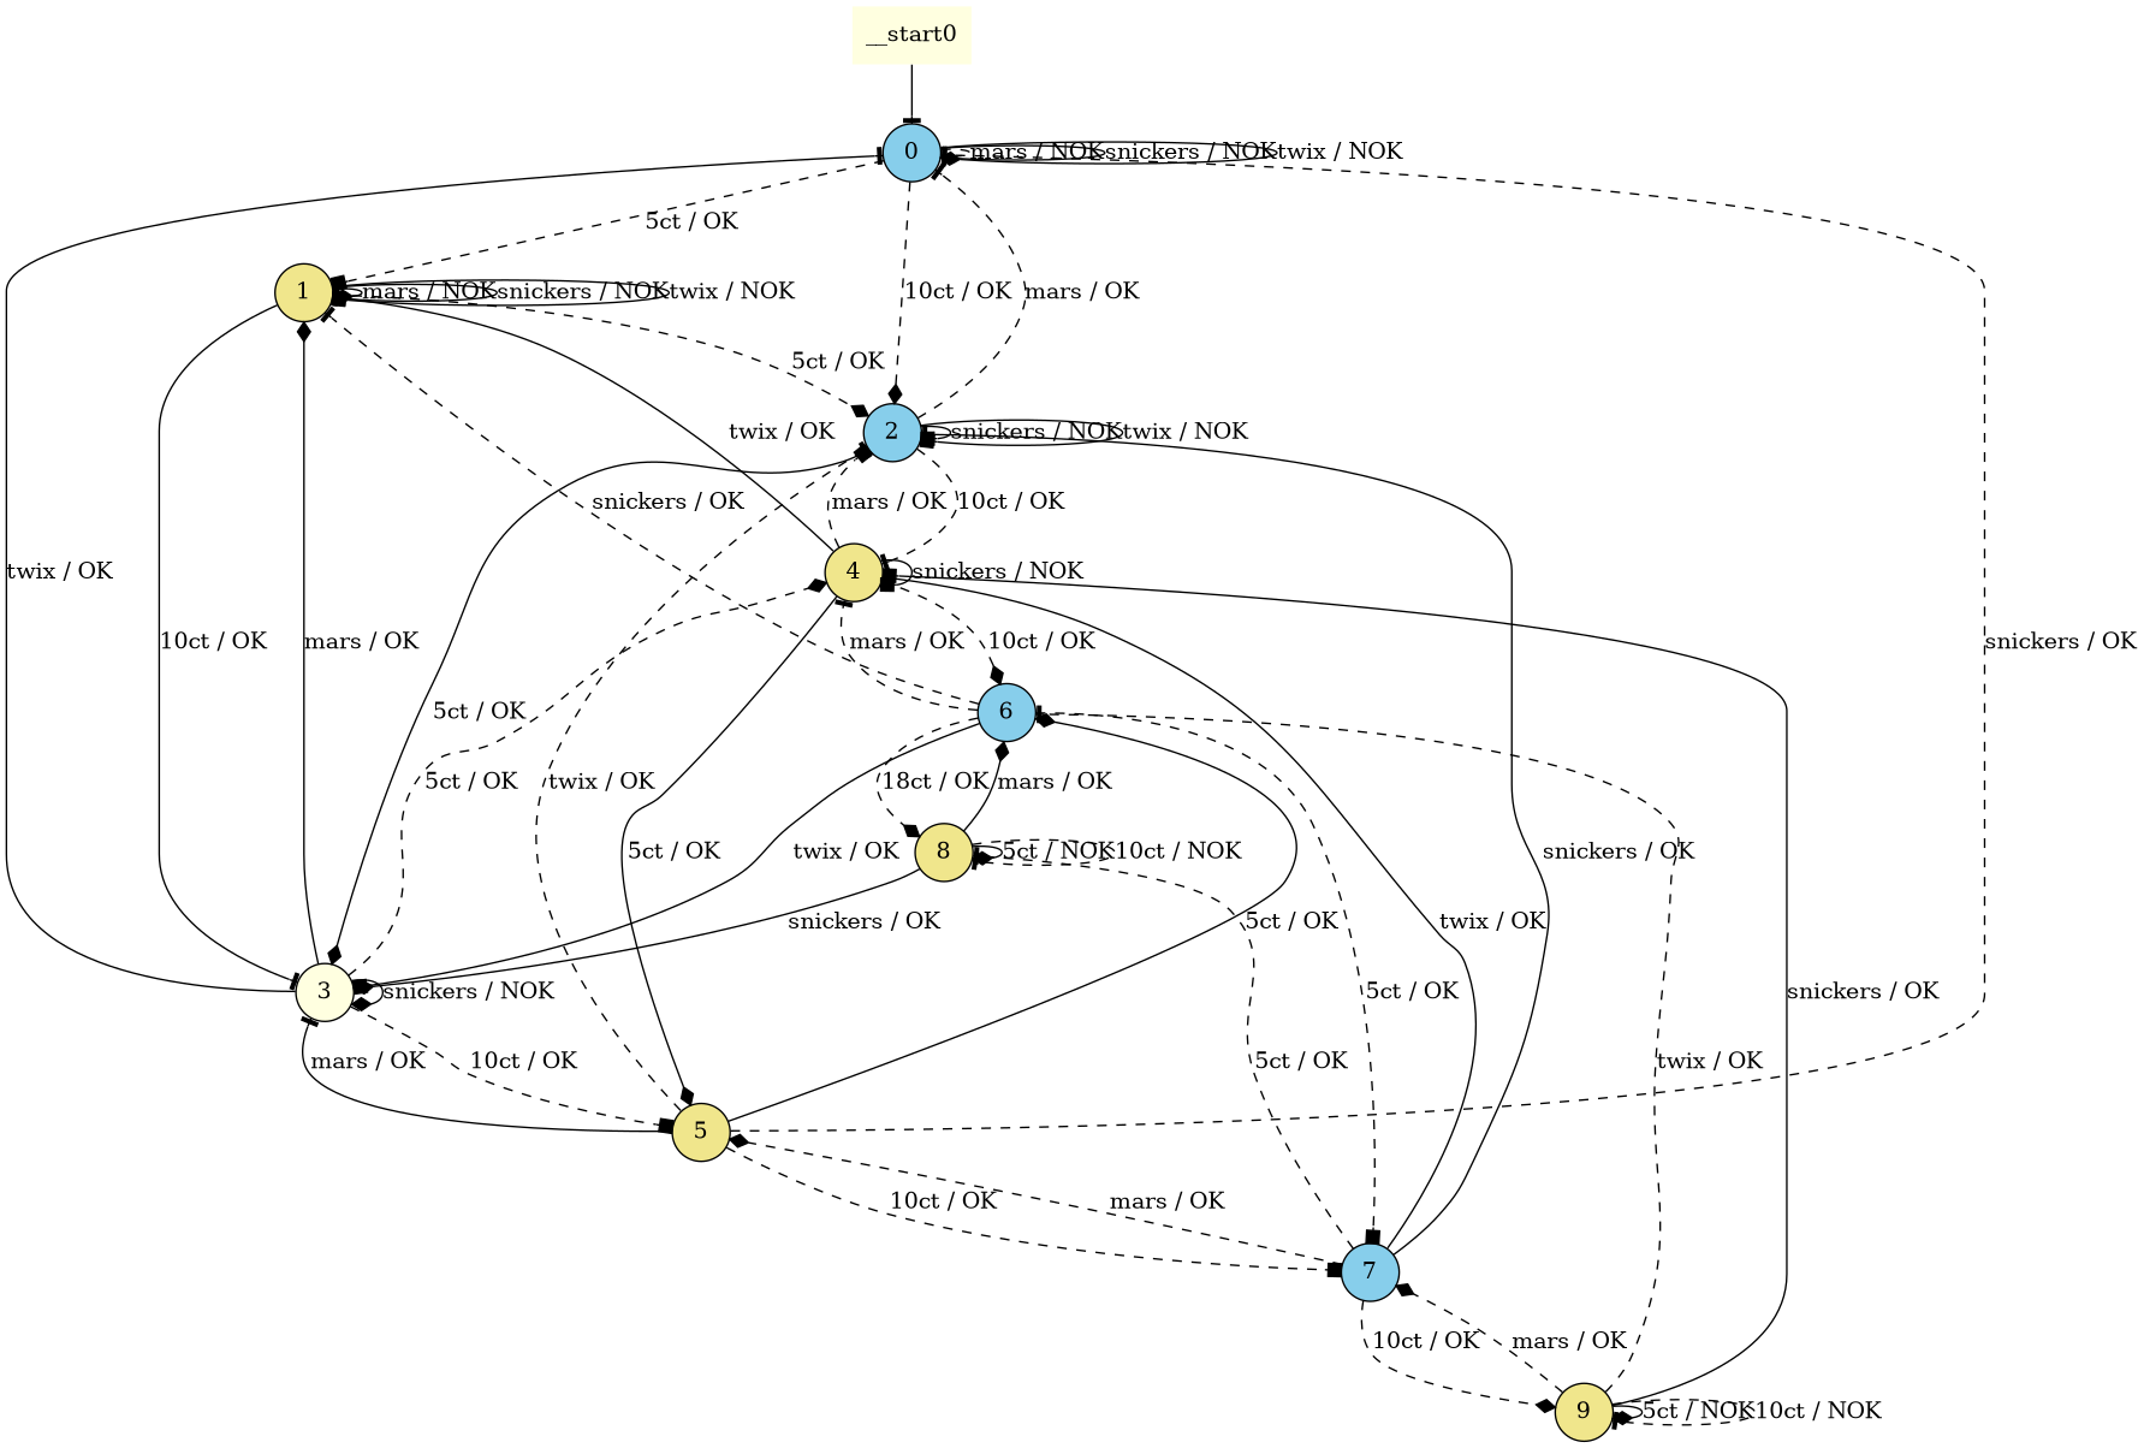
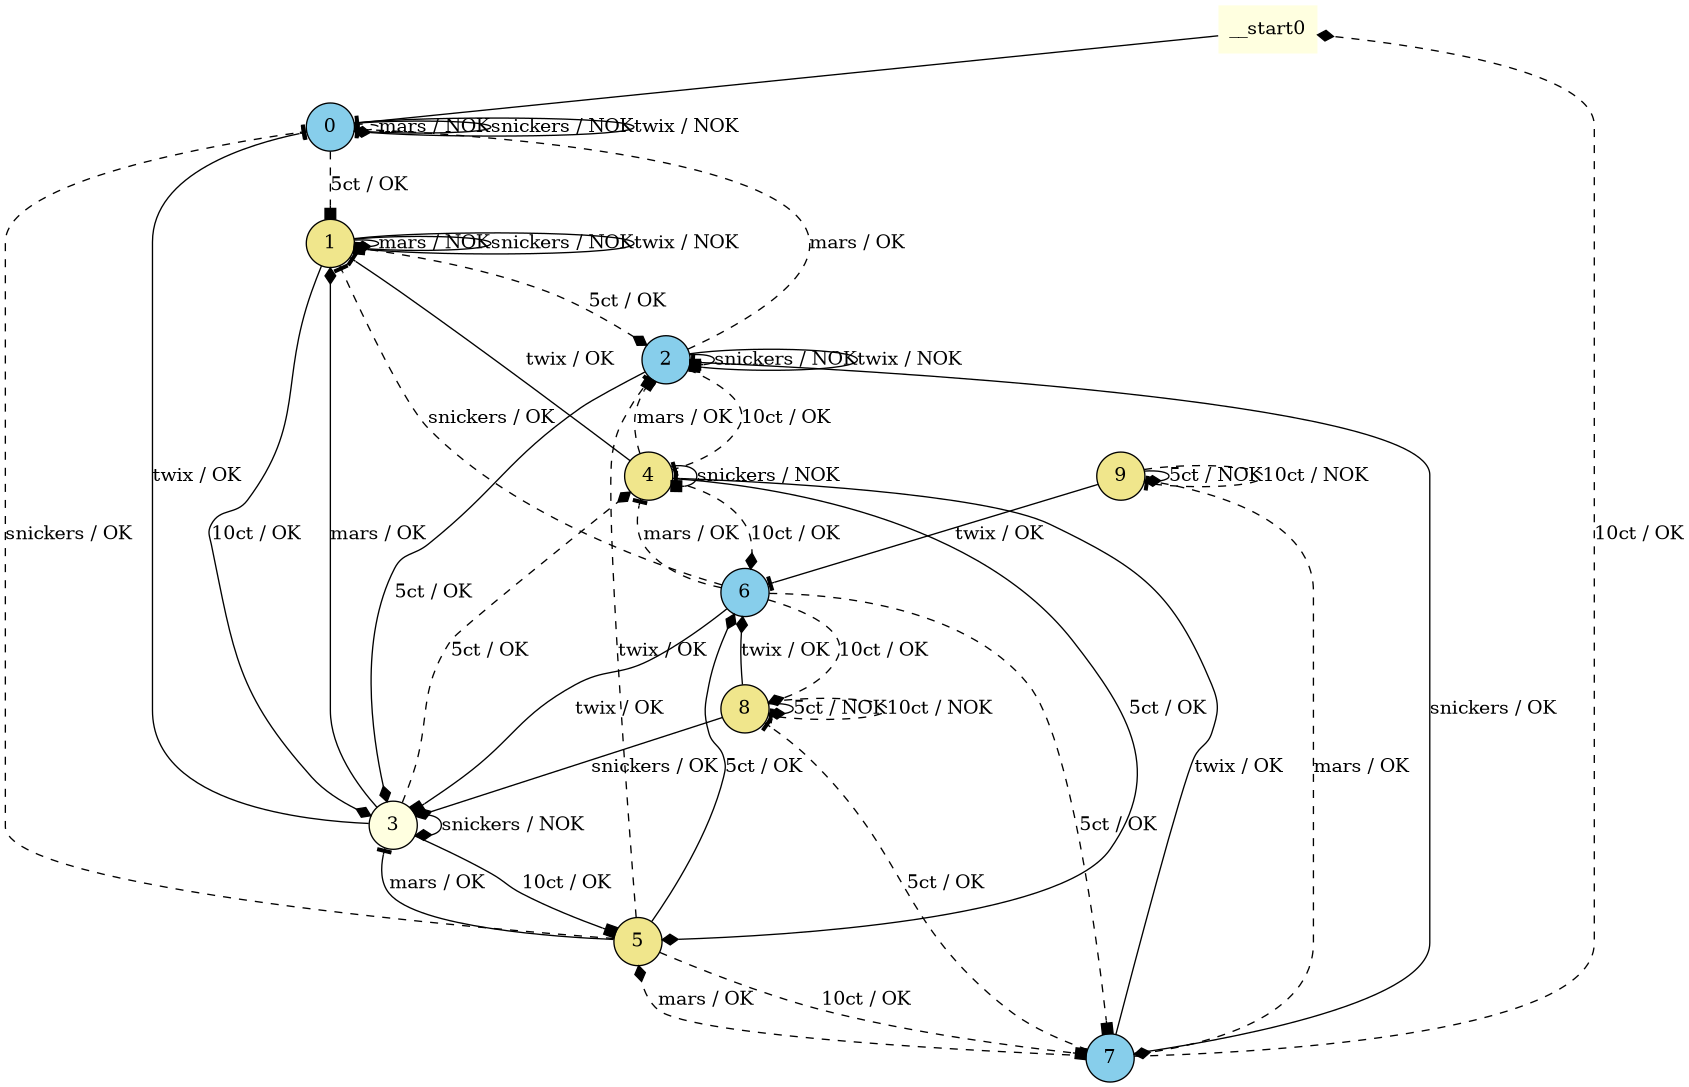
  digraph {
    node [fillcolor=khaki shape=circle style=filled]
    edge [arrowhead=diamond style=solid]
    __start0 [fillcolor=lightyellow shape=none]
    n2 [fillcolor=skyblue label=0]
    n3 [label=1]
    n4 [fillcolor=skyblue label=2]
    n5 [fillcolor=lightyellow label=3]
    n6 [label=4]
    n7 [label=5]
    n8 [fillcolor=skyblue label=6]
    n9 [fillcolor=skyblue label=7]
    n10 [label=8]
    n11 [label=9]
    __start0 -> n2 [arrowhead=tee]
    n2 -> n2 [arrowhead=tee label="mars / NOK" style=dashed]
    n2 -> n2 [arrowhead=tee label="snickers / NOK"]
    n2 -> n2 [label="twix / NOK"]
    n2 -> n3 [arrowhead=box label="5ct / OK" style=dashed]
-   n2 -> n4 [label="10ct / OK" style=dashed]
    n3 -> n3 [label="mars / NOK"]
    n3 -> n3 [arrowhead=box label="snickers / NOK"]
    n3 -> n3 [arrowhead=box label="twix / NOK"]
    n3 -> n4 [label="5ct / OK" style=dashed]
-   n3 -> n5 [arrowhead=tee label="10ct / OK"]
+   n3 -> n5 [label="10ct / OK"]
    n4 -> n2 [arrowhead=tee label="mars / OK" style=dashed]
    n4 -> n4 [arrowhead=box label="snickers / NOK"]
    n4 -> n4 [arrowhead=box label="twix / NOK"]
    n4 -> n5 [label="5ct / OK"]
    n4 -> n6 [arrowhead=tee label="10ct / OK" style=dashed]
    n5 -> n2 [arrowhead=tee label="twix / OK"]
    n5 -> n3 [label="mars / OK"]
    n5 -> n5 [label="snickers / NOK"]
    n5 -> n6 [label="5ct / OK" style=dashed]
-   n5 -> n7 [arrowhead=box label="10ct / OK" style=dashed]
+   n5 -> n7 [arrowhead=box label="10ct / OK"]
    n6 -> n3 [arrowhead=tee label="twix / OK"]
    n6 -> n4 [arrowhead=box label="mars / OK" style=dashed]
    n6 -> n6 [arrowhead=box label="snickers / NOK"]
    n6 -> n7 [label="5ct / OK"]
    n6 -> n8 [label="10ct / OK" style=dashed]
    n7 -> n2 [arrowhead=tee label="snickers / OK" style=dashed]
    n7 -> n4 [arrowhead=tee label="twix / OK" style=dashed]
    n7 -> n5 [arrowhead=tee label="mars / OK"]
    n7 -> n8 [label="5ct / OK"]
    n7 -> n9 [arrowhead=box label="10ct / OK" style=dashed]
    n8 -> n3 [arrowhead=tee label="snickers / OK" style=dashed]
    n8 -> n5 [arrowhead=box label="twix / OK"]
    n8 -> n6 [arrowhead=tee label="mars / OK" style=dashed]
    n8 -> n9 [arrowhead=box label="5ct / OK" style=dashed]
-   n8 -> n10 [label="18ct / OK" style=dashed]
+   n8 -> n10 [label="10ct / OK" style=dashed]
    n9 -> n4 [arrowhead=tee label="snickers / OK"]
    n9 -> n6 [arrowhead=tee label="twix / OK"]
    n9 -> n7 [label="mars / OK" style=dashed]
    n9 -> n10 [arrowhead=tee label="5ct / OK" style=dashed]
-   n9 -> n11 [label="10ct / OK" style=dashed]
+   n9 -> __start0 [label="10ct / OK" style=dashed]
    n10 -> n5 [label="snickers / OK"]
-   n10 -> n8 [label="mars / OK"]
+   n10 -> n8 [label="twix / OK"]
    n10 -> n10 [label="5ct / NOK"]
    n10 -> n10 [arrowhead=tee label="10ct / NOK" style=dashed]
-   n11 -> n6 [arrowhead=box label="snickers / OK"]
-   n11 -> n8 [arrowhead=tee label="twix / OK" style=dashed]
+   n11 -> n8 [arrowhead=tee label="twix / OK"]
    n11 -> n9 [label="mars / OK" style=dashed]
    n11 -> n11 [label="5ct / NOK"]
    n11 -> n11 [arrowhead=tee label="10ct / NOK" style=dashed]
  }
